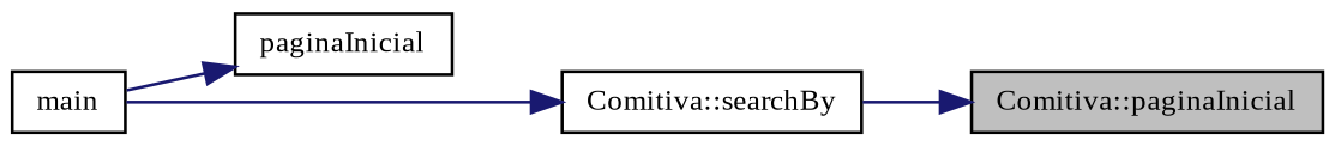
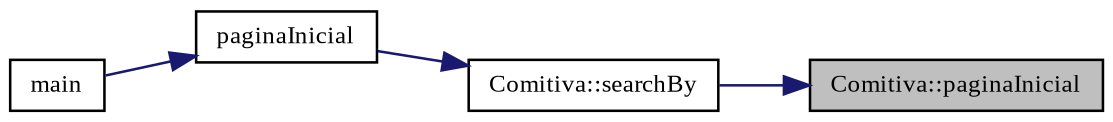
  digraph {
    fontname="Liberation Serif"
    rankdir=RL
    node [color=black fillcolor=white fontname="Liberation Serif" fontsize=10 shape=record style=filled]
    edge [color=midnightblue dir=back fontname="Liberation Serif" fontsize=10 labelfontname=Helvetica labelfontsize=10 style=solid]
    n1 [fillcolor=grey75 fontcolor=black height=0.2 label="Comitiva::paginaInicial" width=0.4]
    n2 [height=0.2 label="Comitiva::searchBy" width=0.4]
    n3 [height=0.2 label=paginaInicial width=0.4]
    n4 [height=0.2 label=main width=0.4]
    n1 -> n2
-   n2 -> n4
+   n2 -> n3
    n3 -> n4
  }
